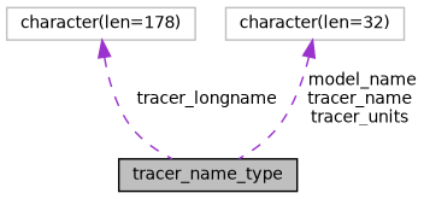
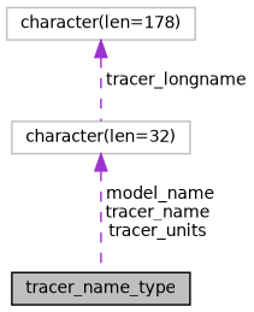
  digraph {
    node [color=grey75 fillcolor=white fontname=Helvetica fontsize=10 shape=record style=filled]
    edge [color=darkorchid3 dir=back fontname=Helvetica fontsize=10 labelfontname=Helvetica labelfontsize=10 style=dashed]
    n1 [color=black fillcolor=grey75 fontcolor=black height=0.2 label=tracer_name_type width=0.4]
    n2 [height=0.2 label="character(len=178)" width=0.4]
    n3 [height=0.2 label="character(len=32)" width=0.4]
-   n2 -> n1 [label=" tracer_longname"]
+   n2 -> n3 [label=" tracer_longname"]
    n3 -> n1 [label=" model_name\ntracer_name\ntracer_units"]
  }
